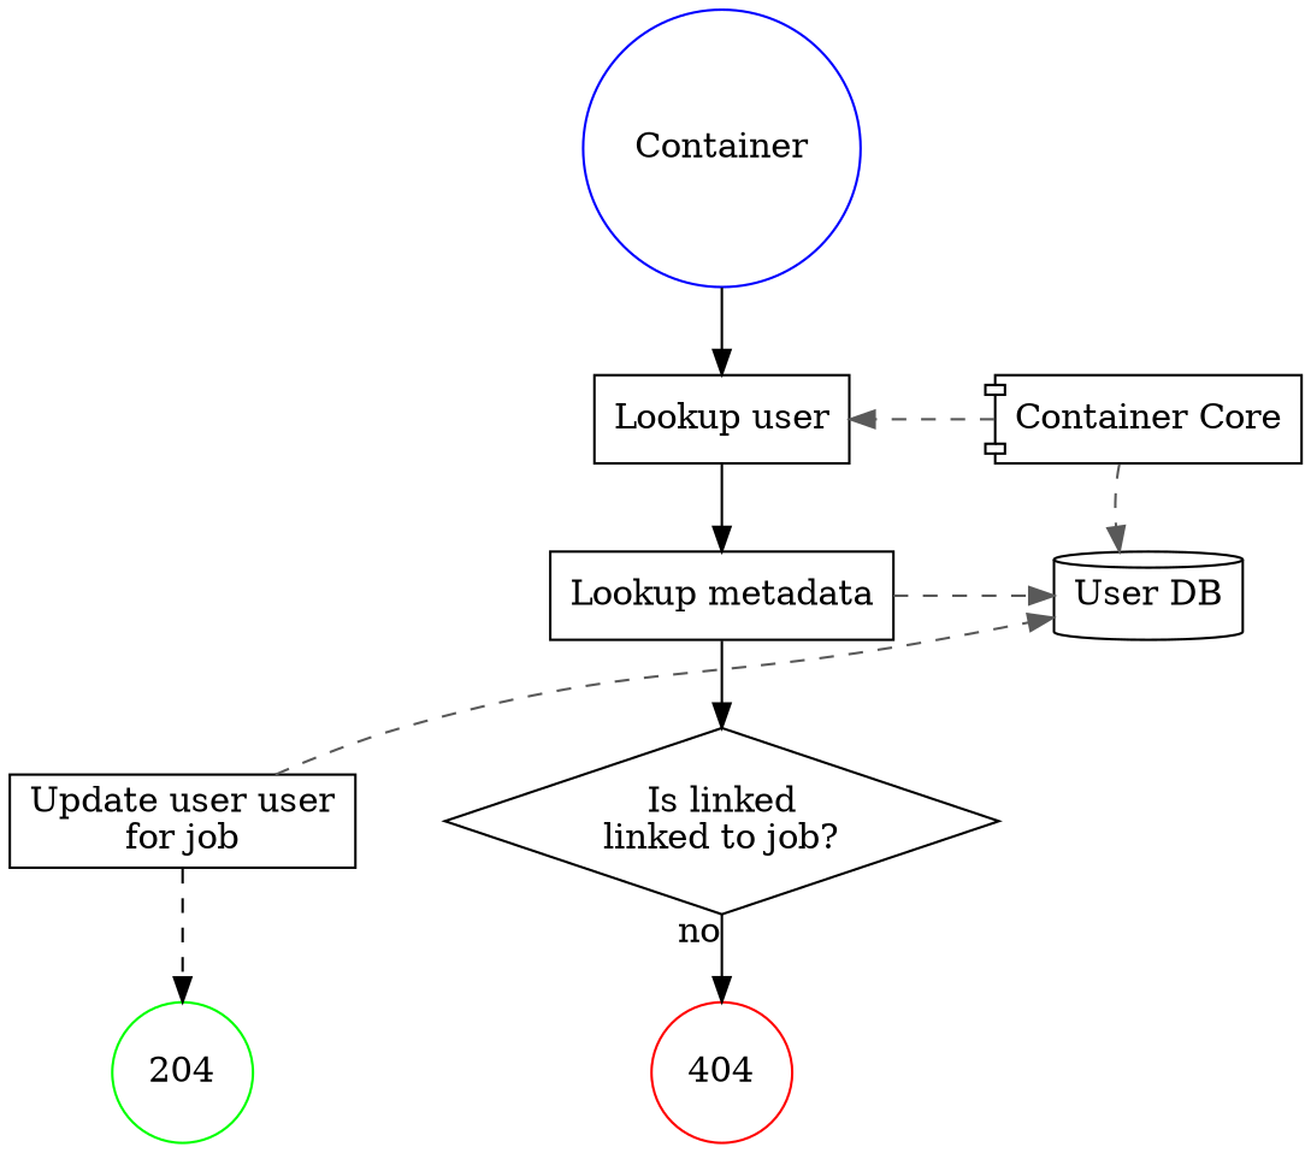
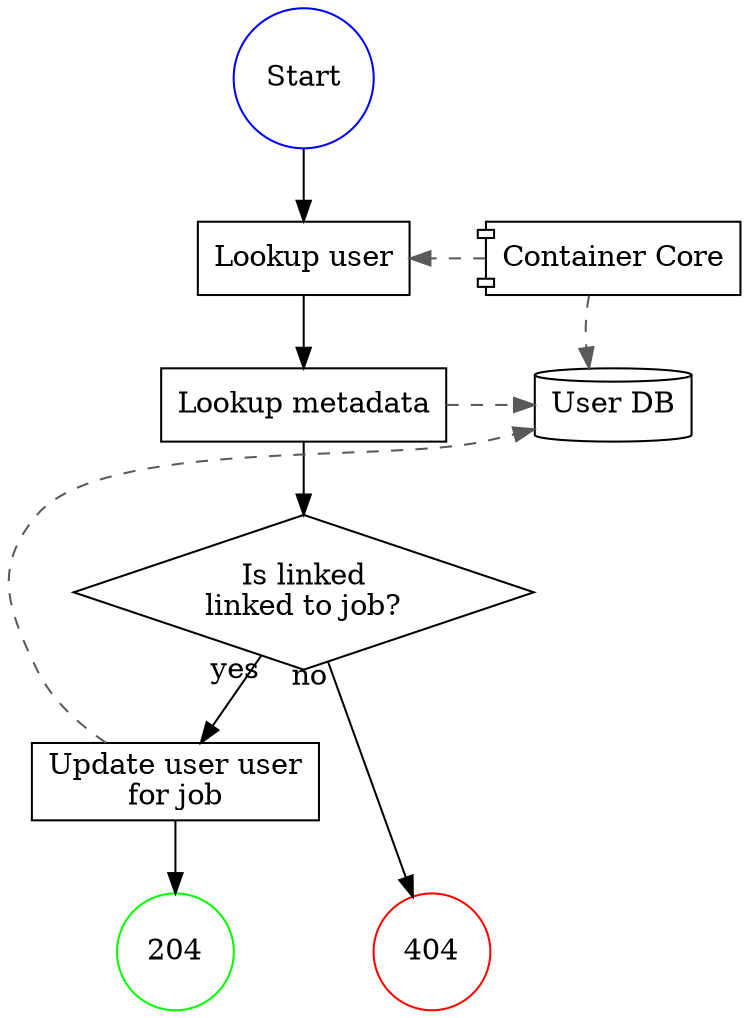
  digraph {
    nodesep=0.5
    node [shape=circle]
    204 [color=green]
    404 [color=red]
-   n3 [color=blue label=Container]
+   n3 [color=blue label=Start]
    n4 [label="Container Core" shape=component]
    n5 [label="User DB" shape=cylinder]
    n6 [label="Lookup user" shape=rectangle]
    n7 [label="Lookup metadata" shape=rectangle]
    n8 [label="Update user user\nfor job" shape=rectangle]
    n9 [label="Is linked\nlinked to job?" shape=diamond]
    A [color=white shape=point]
    B [color=white shape=point]
    C [color=white shape=point]
    subgraph sub_1 {
      n3
      subgraph sub_2 {
        rank=max
        204
        404
      }
    }
    subgraph sub_3 {
      n4
    }
    subgraph sub_4 {
      n5
    }
    subgraph sub_5 {
      n6
      n7
      n8
    }
    subgraph sub_6 {
      n9
    }
    subgraph sub_7 {
      A
      B
      C
    }
    subgraph sub_8 {
      n4
      n5
      n6
      n7
      n8
    }
    subgraph sub_9 {
      n3
      n4
      n5
      A
      B
      C
    }
    subgraph sub_10 {
      rank=same
      n3
      A
      B
      C
    }
    n3 -> n6
    n3 -> A [style=invis]
    n4 -> n5 [color=gray35 constraint=false style=dashed]
    n4 -> n5 [style=invis]
    n4 -> n6 [color=gray35 constraint=false style=dashed]
    n6 -> n7
    n7 -> n5 [color=gray35 constraint=false style=dashed]
    n7 -> n9
-   n8 -> 204 [style=dashed]
+   n8 -> 204
    n8 -> n5 [color=gray35 constraint=false style=dashed]
    n9 -> 404 [taillabel=no]
+   n9 -> n8 [taillabel=yes]
    A -> B [style=invis]
    B -> C [style=invis]
    C -> n4 [style=invis]
  }
